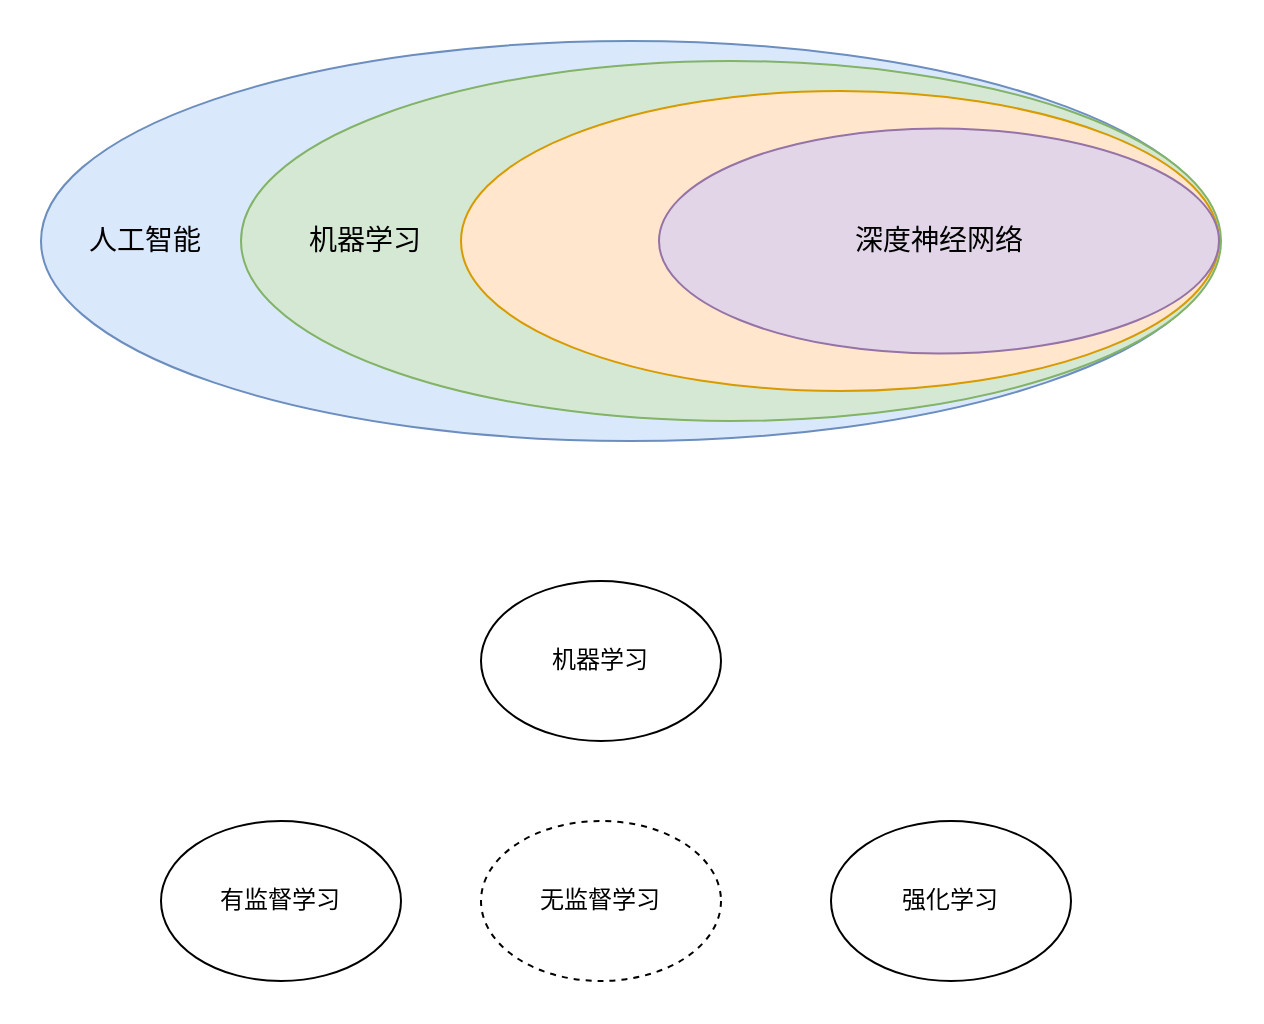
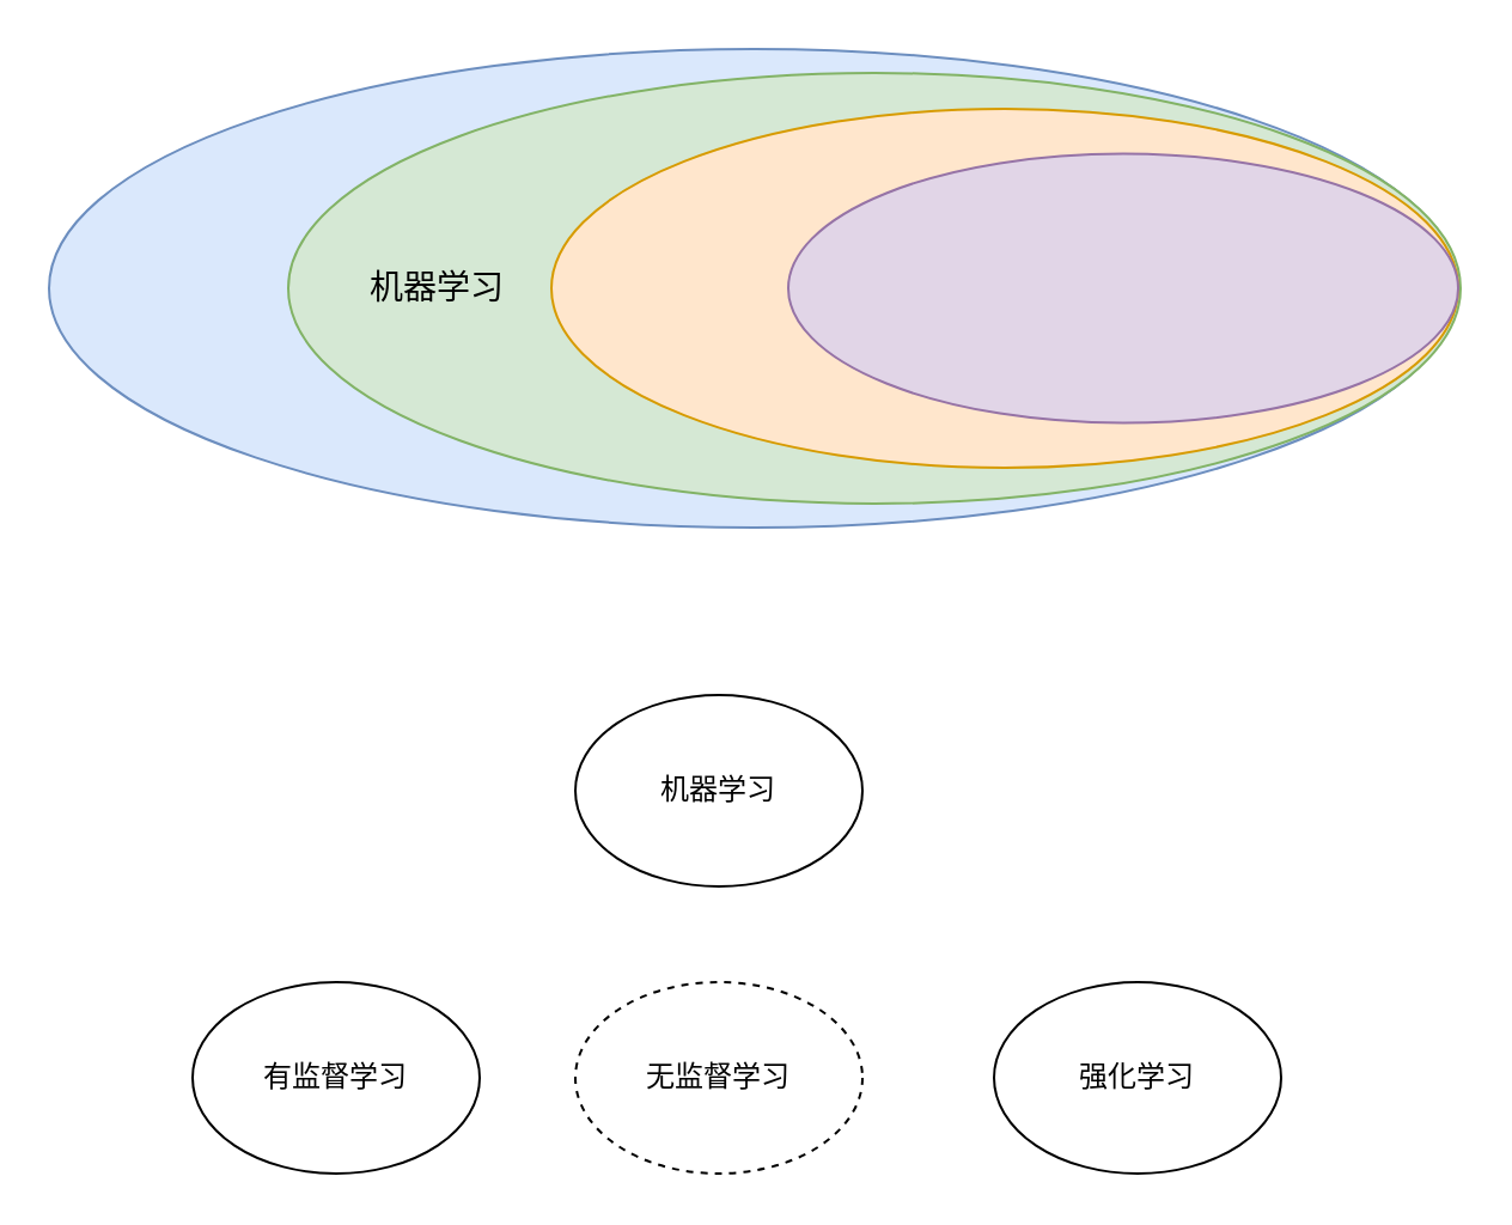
  <mxCell id="0" />
  <mxCell id="1" parent="0" />
  <mxCell id="2" value="" style="ellipse;whiteSpace=wrap;html=1;fillColor=#dae8fc;strokeColor=#6c8ebf;" parent="1" vertex="1"><mxGeometry x="20" y="20" width="589" height="200" as="geometry" /></mxCell>
  <mxCell id="3" value="" style="ellipse;whiteSpace=wrap;html=1;fillColor=#d5e8d4;strokeColor=#82b366;" parent="1" vertex="1"><mxGeometry x="120" y="30" width="490" height="180" as="geometry" /></mxCell>
  <mxCell id="4" value="" style="ellipse;whiteSpace=wrap;html=1;fillColor=#ffe6cc;strokeColor=#d79b00;" parent="1" vertex="1"><mxGeometry x="230" y="45" width="379" height="150" as="geometry" /></mxCell>
  <mxCell id="5" value="" style="ellipse;whiteSpace=wrap;html=1;fillColor=#e1d5e7;strokeColor=#9673a6;" parent="1" vertex="1"><mxGeometry x="329" y="63.75" width="280" height="112.5" as="geometry" /></mxCell>
- <mxCell id="6" value="深度神经网络" style="text;html=1;strokeColor=none;fillColor=none;align=center;verticalAlign=middle;whiteSpace=wrap;rounded=0;fontSize=14;" parent="1" vertex="1"><mxGeometry x="421.5" y="105" width="95" height="30" as="geometry" /></mxCell>
- <mxCell id="7" value="人工智能" style="text;html=1;strokeColor=none;fillColor=none;align=center;verticalAlign=middle;whiteSpace=wrap;rounded=0;fontSize=14;" parent="1" vertex="1"><mxGeometry x="25" y="105" width="95" height="30" as="geometry" /></mxCell>
  <mxCell id="8" value="机器学习" style="text;html=1;strokeColor=none;fillColor=none;align=center;verticalAlign=middle;whiteSpace=wrap;rounded=0;fontSize=14;" parent="1" vertex="1"><mxGeometry x="135" y="105" width="95" height="30" as="geometry" /></mxCell>
  <mxCell id="9" value="机器学习" style="ellipse;whiteSpace=wrap;html=1;" vertex="1" parent="1"><mxGeometry x="240" y="290" width="120" height="80" as="geometry" /></mxCell>
  <mxCell id="10" value="无监督学习" style="ellipse;whiteSpace=wrap;html=1;dashed=1;" vertex="1" parent="1"><mxGeometry x="240" y="410" width="120" height="80" as="geometry" /></mxCell>
  <mxCell id="11" value="有监督学习" style="ellipse;whiteSpace=wrap;html=1;" vertex="1" parent="1"><mxGeometry x="80" y="410" width="120" height="80" as="geometry" /></mxCell>
  <mxCell id="12" value="强化学习" style="ellipse;whiteSpace=wrap;html=1;" vertex="1" parent="1"><mxGeometry x="415" y="410" width="120" height="80" as="geometry" /></mxCell>
